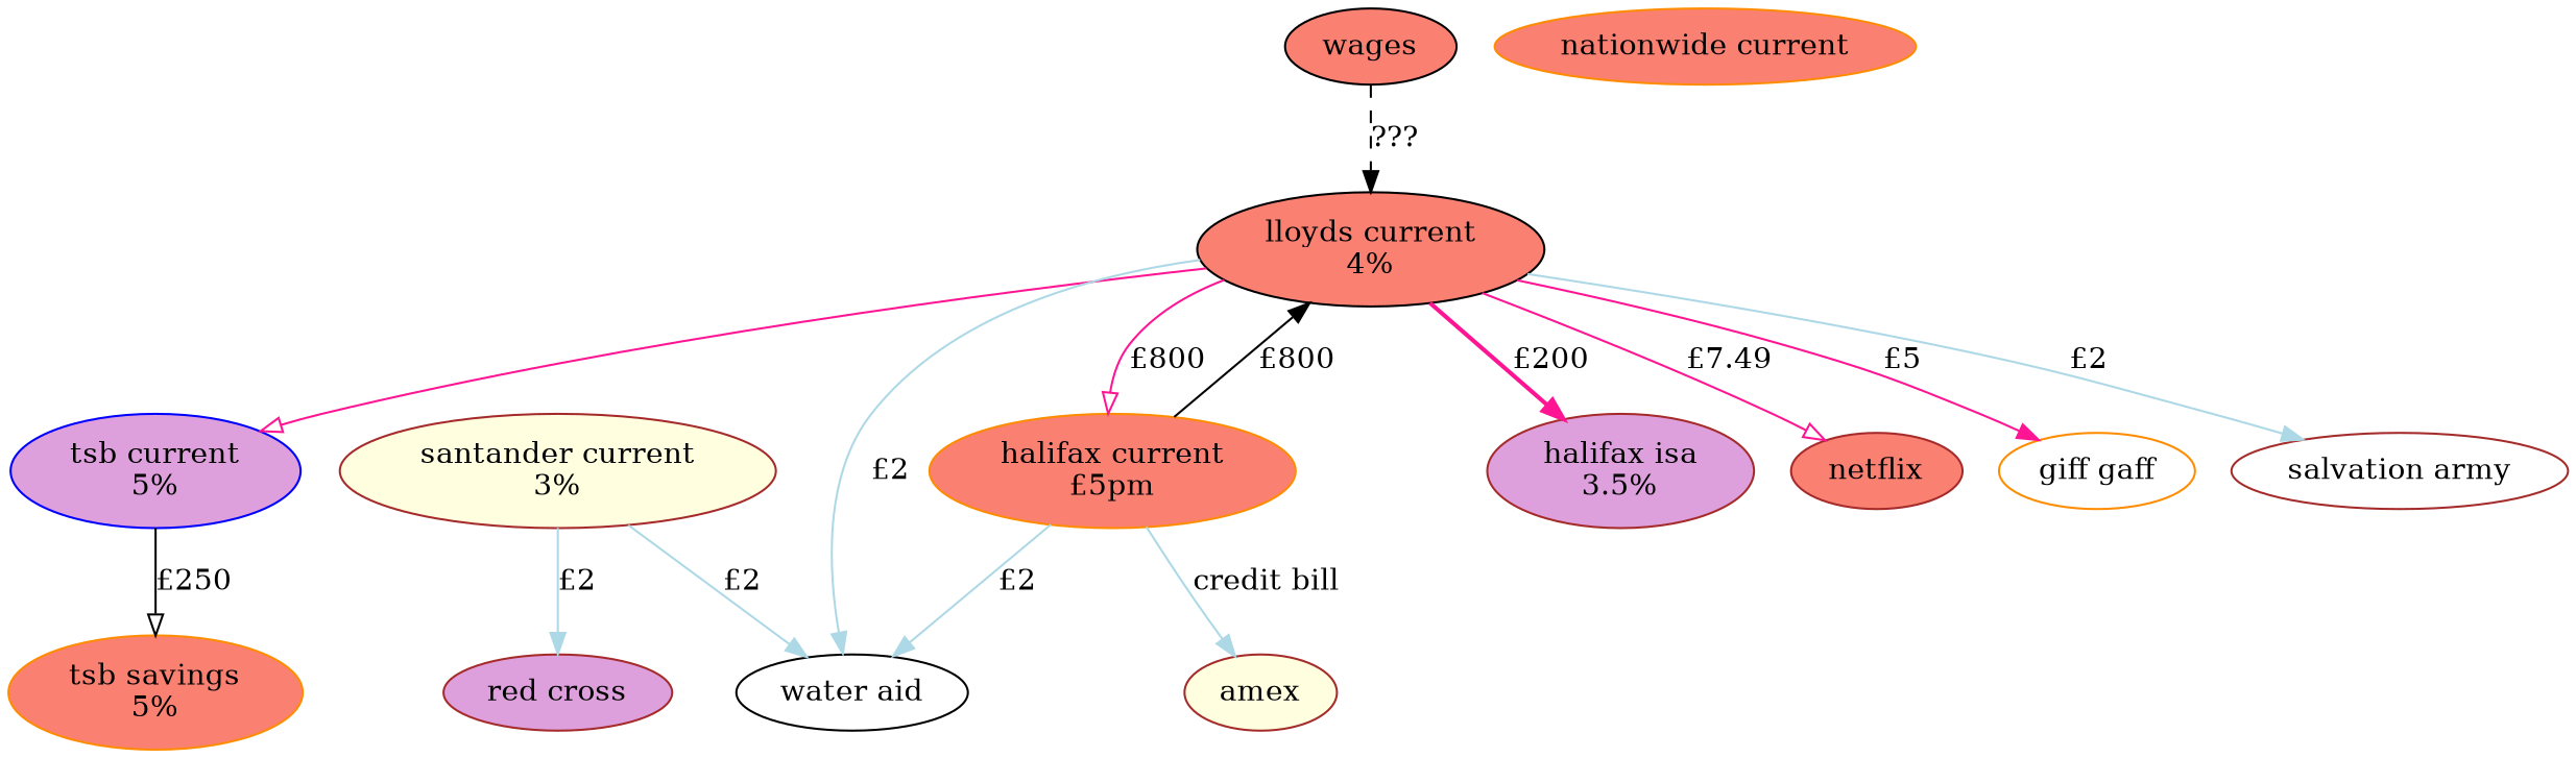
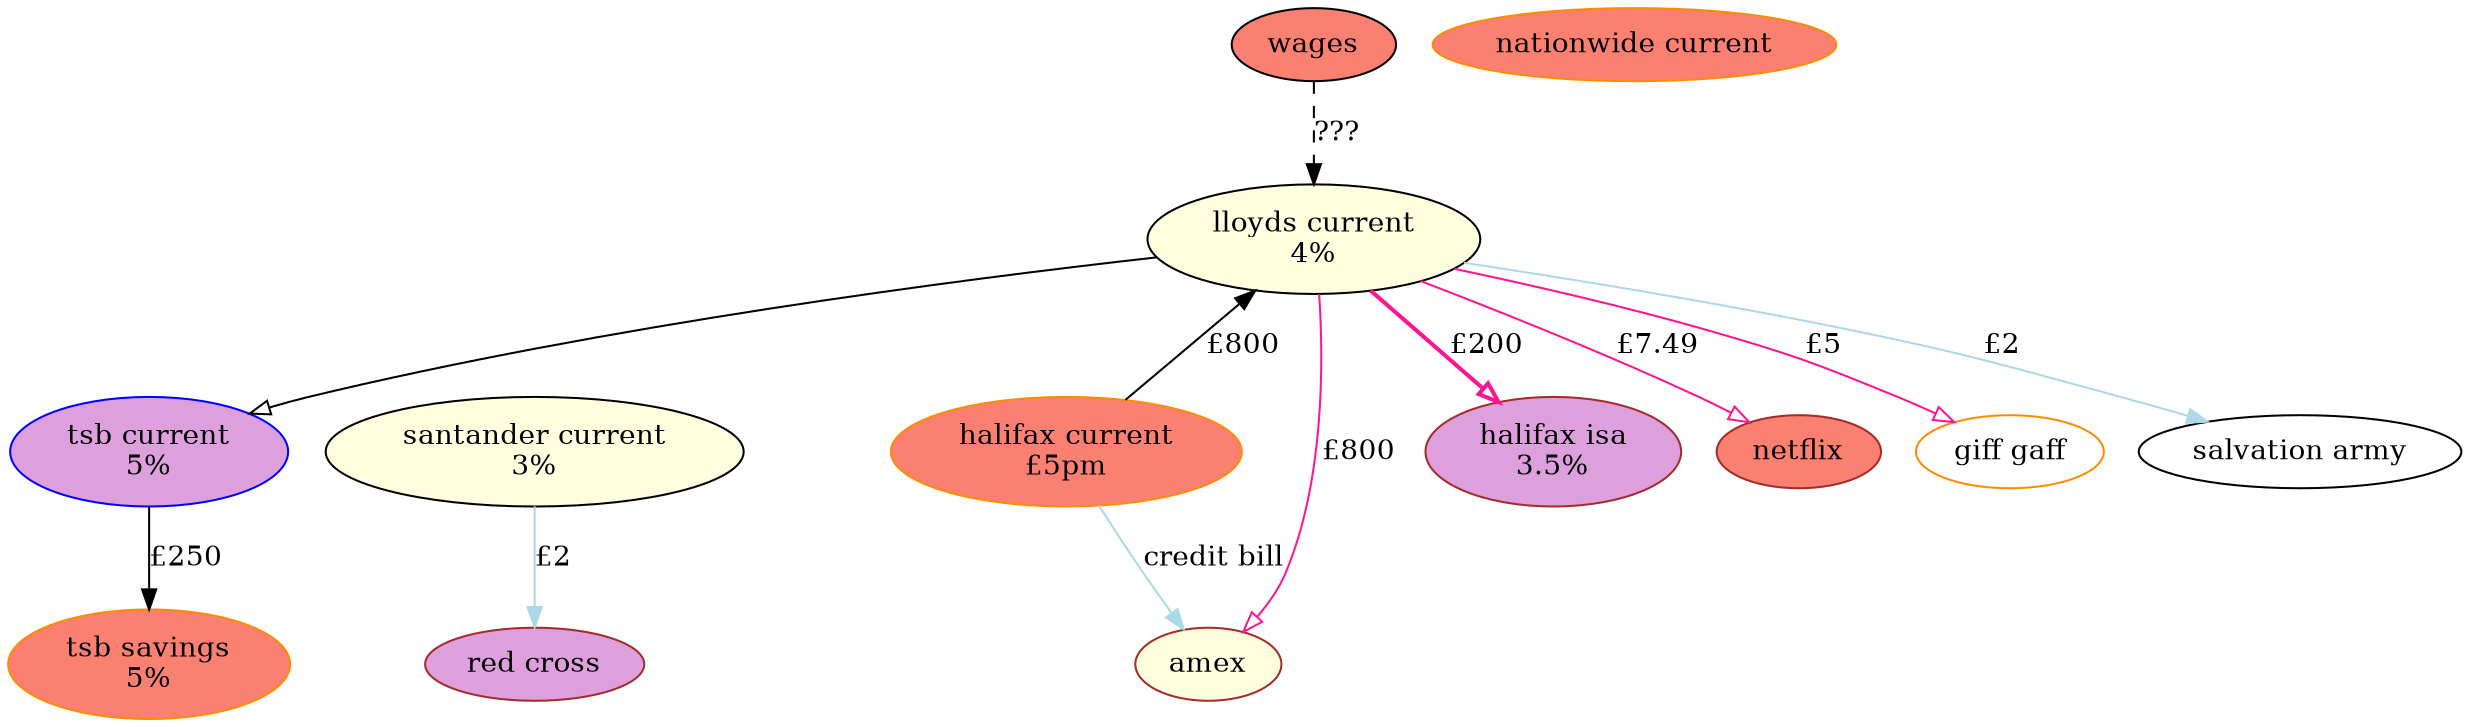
  digraph {
    node [color=brown fillcolor=salmon style=filled]
    edge [color=lightblue]
    wages [color=black width=1]
-   n2 [color=black label="lloyds current\n4%"]
+   n2 [color=black fillcolor=lightyellow label="lloyds current\n4%"]
    n3 [color=blue fillcolor=plum label="tsb current\n5%"]
    n4 [color=darkorange label="halifax current\n£5pm"]
    n5 [fillcolor=plum label="halifax isa\n3.5%"]
    netflix
    n7 [color=darkorange fillcolor=white label="giff gaff"]
-   n8 [fillcolor=white label="salvation army"]
-   n9 [color=black fillcolor=white label="water aid"]
+   n8 [color=black fillcolor=white label="salvation army"]
    n10 [color=darkorange label="tsb savings\n5%"]
    amex [fillcolor=lightyellow]
-   n12 [fillcolor=lightyellow label="santander current\n3%"]
+   n12 [color=black fillcolor=lightyellow label="santander current\n3%"]
    n13 [fillcolor=plum label="red cross"]
    n14 [color=darkorange label="nationwide current"]
    wages -> n2 [arrowhead=normal color=black label="???" style=dashed]
-   n2 -> n3 [arrowhead=onormal color=deeppink style=solid]
-   n2 -> n4 [arrowhead=onormal color=deeppink label="£800" style=solid]
-   n2 -> n5 [arrowhead=normal color=deeppink label="£200" style=bold]
+   n2 -> n3 [arrowhead=onormal color=black style=solid]
+   n2 -> amex [arrowhead=onormal color=deeppink label="£800" style=solid]
+   n2 -> n5 [arrowhead=onormal color=deeppink label="£200" style=bold]
    n2 -> netflix [arrowhead=onormal color=deeppink label="£7.49" style=solid]
-   n2 -> n7 [arrowhead=normal color=deeppink label="£5" style=solid]
+   n2 -> n7 [arrowhead=onormal color=deeppink label="£5" style=solid]
    n2 -> n8 [label="£2"]
-   n2 -> n9 [label="£2"]
-   n3 -> n10 [arrowhead=onormal color=black label="£250" style=solid]
+   n3 -> n10 [arrowhead=normal color=black label="£250" style=solid]
    n4 -> n2 [arrowhead=normal color=black label="£800" style=solid]
-   n4 -> n9 [label="£2"]
    n4 -> amex [label="credit bill"]
-   n12 -> n9 [label="£2"]
    n12 -> n13 [label="£2"]
  }
